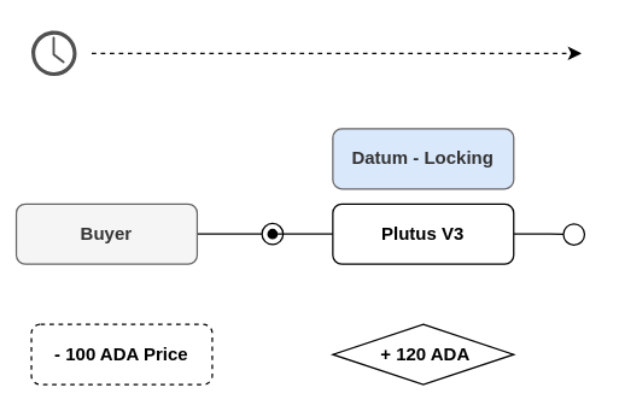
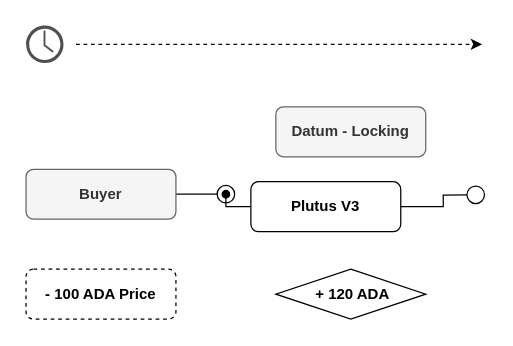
  <mxCell id="0" />
  <mxCell id="1" parent="0" />
- <mxCell id="2" value="&lt;b&gt;Datum - Locking&lt;/b&gt;" style="rounded=1;whiteSpace=wrap;html=1;fillColor=#dae8fc;fontColor=#333333;strokeColor=#666666;" parent="1" vertex="1"><mxGeometry x="220" y="85" width="120" height="40" as="geometry" /></mxCell>
+ <mxCell id="2" value="&lt;b&gt;Datum - Locking&lt;/b&gt;" style="rounded=1;whiteSpace=wrap;html=1;fillColor=#f5f5f5;fontColor=#333333;strokeColor=#666666;" parent="1" vertex="1"><mxGeometry x="220" y="85" width="120" height="40" as="geometry" /></mxCell>
  <mxCell id="3" style="edgeStyle=orthogonalEdgeStyle;rounded=0;orthogonalLoop=1;jettySize=auto;html=1;exitX=1;exitY=0.5;exitDx=0;exitDy=0;endArrow=circle;endFill=0;" parent="1" source="4" edge="1"><mxGeometry relative="1" as="geometry"><mxPoint x="188" y="155" as="targetPoint" /><mxPoint x="143" y="155" as="sourcePoint" /></mxGeometry></mxCell>
- <mxCell id="4" value="&lt;b&gt;Buyer&lt;/b&gt;" style="rounded=1;whiteSpace=wrap;html=1;fillColor=#f5f5f5;fontColor=#333333;strokeColor=#666666;" parent="1" vertex="1"><mxGeometry x="10" y="135" width="120" height="40" as="geometry" /></mxCell>
+ <mxCell id="4" value="&lt;b&gt;Buyer&lt;/b&gt;" style="rounded=1;whiteSpace=wrap;html=1;fillColor=#f5f5f5;fontColor=#333333;strokeColor=#666666;" parent="1" vertex="1"><mxGeometry x="20" y="135" width="120" height="40" as="geometry" /></mxCell>
  <mxCell id="5" style="edgeStyle=orthogonalEdgeStyle;rounded=0;orthogonalLoop=1;jettySize=auto;html=1;exitX=0;exitY=0.5;exitDx=0;exitDy=0;startArrow=none;startFill=0;endArrow=oval;endFill=1;" parent="1" source="7" edge="1"><mxGeometry relative="1" as="geometry"><mxPoint x="180" y="155" as="targetPoint" /></mxGeometry></mxCell>
  <mxCell id="6" style="edgeStyle=orthogonalEdgeStyle;rounded=0;orthogonalLoop=1;jettySize=auto;html=1;exitX=1;exitY=0.5;exitDx=0;exitDy=0;endArrow=circle;endFill=0;" parent="1" source="7" edge="1"><mxGeometry relative="1" as="geometry"><mxPoint x="388" y="155.333" as="targetPoint" /><mxPoint x="343" y="155.32" as="sourcePoint" /></mxGeometry></mxCell>
- <mxCell id="7" value="&lt;b&gt;Plutus V3&lt;/b&gt;" style="rounded=1;whiteSpace=wrap;html=1;" parent="1" vertex="1"><mxGeometry x="220" y="135" width="120" height="40" as="geometry" /></mxCell>
+ <mxCell id="7" value="&lt;b&gt;Plutus V3&lt;/b&gt;" style="rounded=1;whiteSpace=wrap;html=1;" parent="1" vertex="1"><mxGeometry x="200" y="145" width="120" height="40" as="geometry" /></mxCell>
  <mxCell id="8" value="&lt;b&gt;- 100 ADA Price&lt;/b&gt;" style="rounded=1;whiteSpace=wrap;html=1;dashed=1;" parent="1" vertex="1"><mxGeometry x="20" y="215" width="120" height="40" as="geometry" /></mxCell>
  <mxCell id="9" value="&lt;b&gt;&amp;nbsp;+ 120 ADA&lt;/b&gt;" style="rhombus;whiteSpace=wrap;html=1;" parent="1" vertex="1"><mxGeometry x="220" y="215" width="120" height="40" as="geometry" /></mxCell>
  <mxCell id="10" value="" style="sketch=0;pointerEvents=1;shadow=0;dashed=0;html=1;strokeColor=none;fillColor=#505050;labelPosition=center;verticalLabelPosition=bottom;verticalAlign=top;outlineConnect=0;align=center;shape=mxgraph.office.concepts.clock;" parent="1" vertex="1"><mxGeometry x="20" y="20" width="30" height="30" as="geometry" /></mxCell>
  <mxCell id="11" value="" style="endArrow=classic;html=1;rounded=0;dashed=1;" parent="1" edge="1"><mxGeometry width="50" height="50" relative="1" as="geometry"><mxPoint x="60" y="35" as="sourcePoint" /><mxPoint x="385" y="35" as="targetPoint" /></mxGeometry></mxCell>
